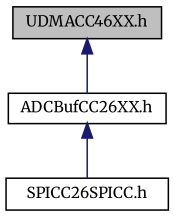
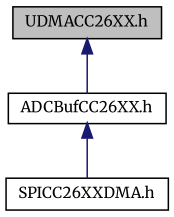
  digraph {
    fontname=Merriweather
    node [color=black fillcolor=white fontname=Merriweather fontsize=10 shape=record style=filled]
    edge [color=midnightblue dir=back fontname=Merriweather fontsize=10 labelfontname=Helvetica labelfontsize=10 style=solid]
-   n1 [fillcolor=grey75 fontcolor=black height=0.2 label="UDMACC46XX.h" width=0.4]
+   n1 [fillcolor=grey75 fontcolor=black height=0.2 label="UDMACC26XX.h" width=0.4]
    n2 [height=0.2 label="ADCBufCC26XX.h" width=0.4]
-   n3 [height=0.2 label="SPICC26SPICC.h" width=0.4]
+   n3 [height=0.2 label="SPICC26XXDMA.h" width=0.4]
    n1 -> n2
    n2 -> n3
  }
